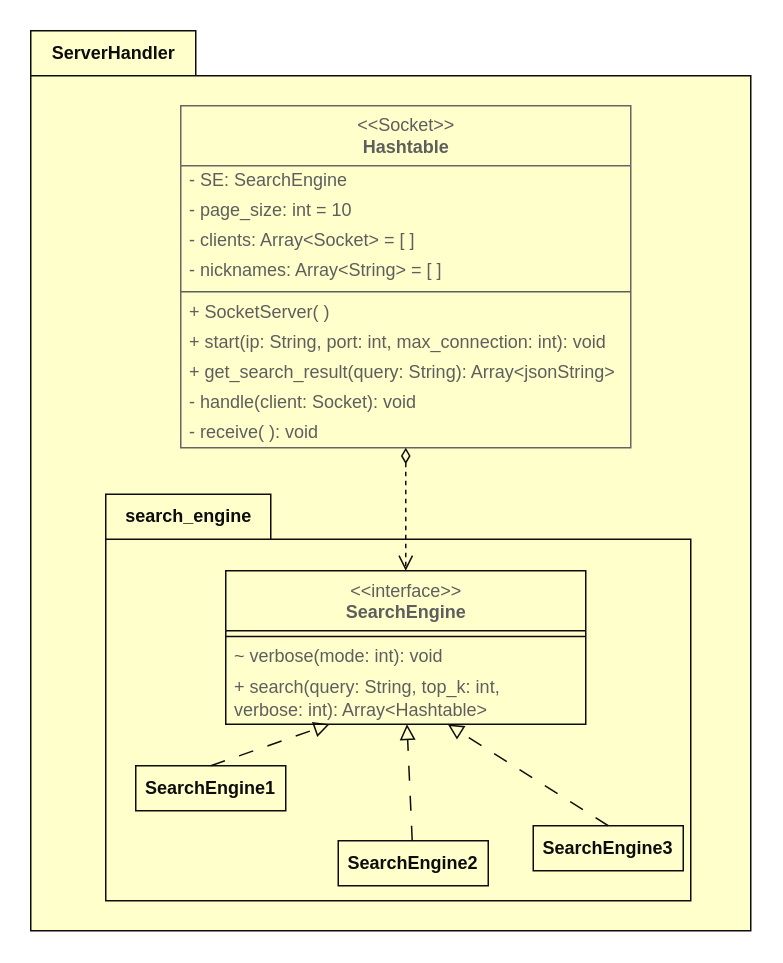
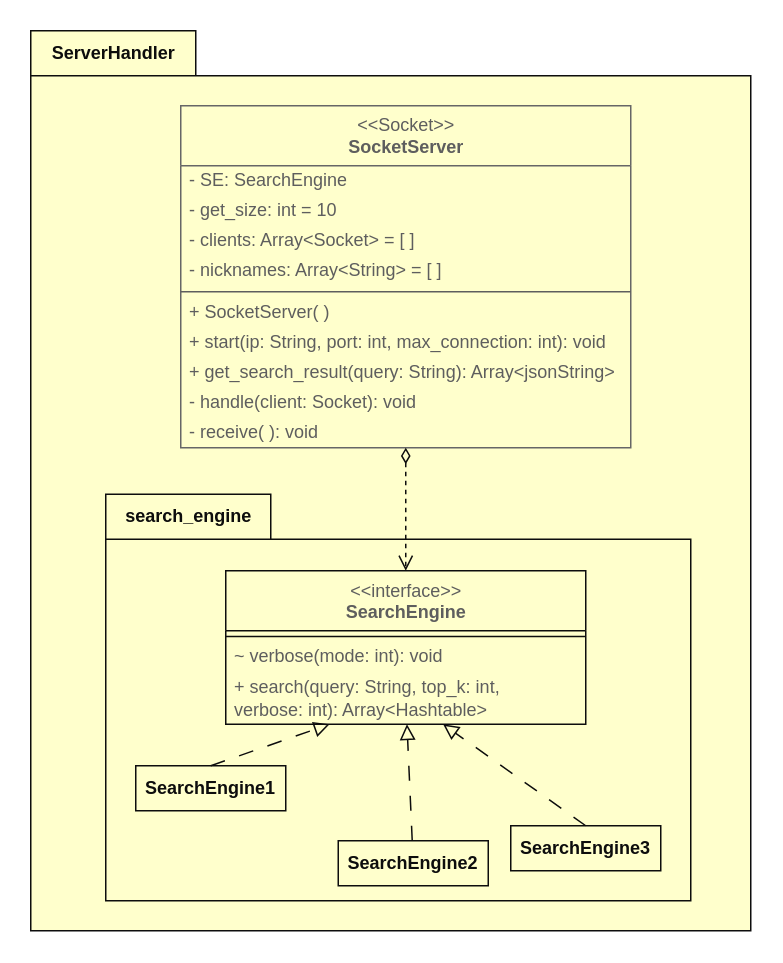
  <mxCell id="0" />
  <mxCell id="1" parent="0" />
  <mxCell id="2" value="ServerHandler" style="shape=folder;fontStyle=1;tabWidth=110;tabHeight=30;tabPosition=left;html=1;boundedLbl=1;labelInHeader=1;container=1;collapsible=0;rounded=0;shadow=0;glass=0;labelBorderColor=none;sketch=0;strokeColor=#0D0D0D;fontColor=#0D0D0D;fillColor=#FFFFCC;gradientColor=none;" vertex="1" parent="1"><mxGeometry x="20" y="20" width="480" height="600" as="geometry" /></mxCell>
  <mxCell id="3" value="" style="html=1;strokeColor=none;resizeWidth=1;resizeHeight=1;fillColor=none;part=1;connectable=0;allowArrows=0;deletable=0;rounded=0;shadow=0;glass=0;labelBorderColor=none;sketch=0;fontColor=#0D0D0D;" vertex="1" parent="2"><mxGeometry width="480" height="420" relative="1" as="geometry"><mxPoint y="30" as="offset" /></mxGeometry></mxCell>
  <mxCell id="4" value="search_engine" style="shape=folder;fontStyle=1;tabWidth=110;tabHeight=30;tabPosition=left;html=1;boundedLbl=1;labelInHeader=1;container=1;collapsible=0;rounded=0;shadow=0;glass=0;labelBorderColor=none;sketch=0;strokeColor=#0D0D0D;fontColor=#0D0D0D;fillColor=#FFFFCC;gradientColor=none;" vertex="1" parent="2"><mxGeometry x="50" y="309" width="390" height="271" as="geometry" /></mxCell>
  <mxCell id="5" value="" style="html=1;strokeColor=none;resizeWidth=1;resizeHeight=1;fillColor=none;part=1;connectable=0;allowArrows=0;deletable=0;rounded=0;shadow=0;glass=0;labelBorderColor=none;sketch=0;fontColor=#0D0D0D;" vertex="1" parent="4"><mxGeometry width="390" height="189.7" relative="1" as="geometry"><mxPoint y="30" as="offset" /></mxGeometry></mxCell>
- <mxCell id="6" value="&amp;lt;&amp;lt;Socket&amp;gt;&amp;gt;&lt;br&gt;&lt;b&gt;Hashtable&lt;/b&gt;" style="swimlane;fontStyle=0;align=center;verticalAlign=middle;childLayout=stackLayout;horizontal=1;startSize=40;horizontalStack=0;resizeParent=1;resizeParentMax=0;resizeLast=0;collapsible=0;marginBottom=0;html=1;strokeColor=#666666;fontColor=#5E5E5E;fillColor=#FFFFCC;" vertex="1" parent="2"><mxGeometry x="100" y="50" width="300" height="228" as="geometry" /></mxCell>
+ <mxCell id="6" value="&amp;lt;&amp;lt;Socket&amp;gt;&amp;gt;&lt;br&gt;&lt;b&gt;SocketServer&lt;/b&gt;" style="swimlane;fontStyle=0;align=center;verticalAlign=middle;childLayout=stackLayout;horizontal=1;startSize=40;horizontalStack=0;resizeParent=1;resizeParentMax=0;resizeLast=0;collapsible=0;marginBottom=0;html=1;strokeColor=#666666;fontColor=#5E5E5E;fillColor=#FFFFCC;" vertex="1" parent="2"><mxGeometry x="100" y="50" width="300" height="228" as="geometry" /></mxCell>
  <mxCell id="7" value="- SE: SearchEngine" style="text;html=1;strokeColor=none;fillColor=none;align=left;verticalAlign=middle;spacingLeft=4;spacingRight=4;overflow=hidden;rotatable=0;points=[[0,0.5],[1,0.5]];portConstraint=eastwest;fontColor=#5E5E5E;" vertex="1" parent="6"><mxGeometry y="40" width="300" height="20" as="geometry" /></mxCell>
- <mxCell id="8" value="- page_size: int = 10" style="text;html=1;strokeColor=none;fillColor=none;align=left;verticalAlign=middle;spacingLeft=4;spacingRight=4;overflow=hidden;rotatable=0;points=[[0,0.5],[1,0.5]];portConstraint=eastwest;fontColor=#5E5E5E;" vertex="1" parent="6"><mxGeometry y="60" width="300" height="20" as="geometry" /></mxCell>
+ <mxCell id="8" value="- get_size: int = 10" style="text;html=1;strokeColor=none;fillColor=none;align=left;verticalAlign=middle;spacingLeft=4;spacingRight=4;overflow=hidden;rotatable=0;points=[[0,0.5],[1,0.5]];portConstraint=eastwest;fontColor=#5E5E5E;" vertex="1" parent="6"><mxGeometry y="60" width="300" height="20" as="geometry" /></mxCell>
  <mxCell id="9" value="- clients: Array&amp;lt;Socket&amp;gt; = [ ]" style="text;html=1;strokeColor=none;fillColor=none;align=left;verticalAlign=middle;spacingLeft=4;spacingRight=4;overflow=hidden;rotatable=0;points=[[0,0.5],[1,0.5]];portConstraint=eastwest;fontColor=#5E5E5E;" vertex="1" parent="6"><mxGeometry y="80" width="300" height="20" as="geometry" /></mxCell>
  <mxCell id="10" value="- nicknames: Array&amp;lt;String&amp;gt; = [ ]" style="text;html=1;strokeColor=none;fillColor=none;align=left;verticalAlign=middle;spacingLeft=4;spacingRight=4;overflow=hidden;rotatable=0;points=[[0,0.5],[1,0.5]];portConstraint=eastwest;fontColor=#5E5E5E;" vertex="1" parent="6"><mxGeometry y="100" width="300" height="20" as="geometry" /></mxCell>
  <mxCell id="11" value="" style="line;strokeWidth=1;fillColor=none;align=left;verticalAlign=middle;spacingTop=-1;spacingLeft=3;spacingRight=3;rotatable=0;labelPosition=right;points=[];portConstraint=eastwest;strokeColor=#5E5E5E;fontColor=#5E5E5E;" vertex="1" parent="6"><mxGeometry y="120" width="300" height="8" as="geometry" /></mxCell>
  <mxCell id="12" value="+ SocketServer( )" style="text;html=1;strokeColor=none;fillColor=none;align=left;verticalAlign=middle;spacingLeft=4;spacingRight=4;overflow=hidden;rotatable=0;points=[[0,0.5],[1,0.5]];portConstraint=eastwest;fontColor=#5E5E5E;" vertex="1" parent="6"><mxGeometry y="128" width="300" height="20" as="geometry" /></mxCell>
  <mxCell id="13" value="+ start(ip: String, port: int, max_connection: int): void" style="text;html=1;strokeColor=none;fillColor=none;align=left;verticalAlign=middle;spacingLeft=4;spacingRight=4;overflow=hidden;rotatable=0;points=[[0,0.5],[1,0.5]];portConstraint=eastwest;fontColor=#5E5E5E;" vertex="1" parent="6"><mxGeometry y="148" width="300" height="20" as="geometry" /></mxCell>
  <mxCell id="14" value="+ get_search_result(query: String): Array&amp;lt;jsonString&amp;gt;" style="text;html=1;strokeColor=none;fillColor=none;align=left;verticalAlign=middle;spacingLeft=4;spacingRight=4;overflow=hidden;rotatable=0;points=[[0,0.5],[1,0.5]];portConstraint=eastwest;fontColor=#5E5E5E;" vertex="1" parent="6"><mxGeometry y="168" width="300" height="20" as="geometry" /></mxCell>
  <mxCell id="15" value="- handle(client: Socket): void" style="text;html=1;strokeColor=none;fillColor=none;align=left;verticalAlign=middle;spacingLeft=4;spacingRight=4;overflow=hidden;rotatable=0;points=[[0,0.5],[1,0.5]];portConstraint=eastwest;fontColor=#5E5E5E;" vertex="1" parent="6"><mxGeometry y="188" width="300" height="20" as="geometry" /></mxCell>
  <mxCell id="16" value="- receive( ): void" style="text;html=1;strokeColor=none;fillColor=none;align=left;verticalAlign=middle;spacingLeft=4;spacingRight=4;overflow=hidden;rotatable=0;points=[[0,0.5],[1,0.5]];portConstraint=eastwest;fontColor=#5E5E5E;" vertex="1" parent="6"><mxGeometry y="208" width="300" height="20" as="geometry" /></mxCell>
  <mxCell id="17" value="&amp;lt;&amp;lt;interface&amp;gt;&amp;gt;&lt;br&gt;&lt;b&gt;SearchEngine&lt;/b&gt;" style="swimlane;fontStyle=0;align=center;verticalAlign=top;childLayout=stackLayout;horizontal=1;startSize=40;horizontalStack=0;resizeParent=1;resizeParentMax=0;resizeLast=0;collapsible=0;marginBottom=0;html=1;fillColor=#FFFFCC;fontColor=#5E5E5E;strokeColor=#0D0D0D;rounded=0;" parent="1" vertex="1"><mxGeometry x="150" y="380" width="240" height="102.32" as="geometry" /></mxCell>
  <mxCell id="18" value="" style="line;strokeWidth=1;fillColor=none;align=left;verticalAlign=middle;spacingTop=-1;spacingLeft=3;spacingRight=3;rotatable=0;labelPosition=right;points=[];portConstraint=eastwest;strokeColor=#0D0D0D;fontColor=#5E5E5E;" parent="17" vertex="1"><mxGeometry y="40" width="240" height="7.68" as="geometry" /></mxCell>
  <mxCell id="19" value="~ verbose(mode: int): void" style="text;html=1;strokeColor=none;fillColor=none;align=left;verticalAlign=middle;spacingLeft=4;spacingRight=4;overflow=hidden;rotatable=0;points=[[0,0.5],[1,0.5]];portConstraint=eastwest;rounded=0;fontColor=#5E5E5E;" parent="17" vertex="1"><mxGeometry y="47.68" width="240" height="19.2" as="geometry" /></mxCell>
  <mxCell id="20" value="+ search(query: String, top_k: int, &lt;br&gt;verbose: int): Array&amp;lt;Hashtable&amp;gt;&amp;nbsp;" style="text;html=1;strokeColor=none;fillColor=none;align=left;verticalAlign=middle;spacingLeft=4;spacingRight=4;overflow=hidden;rotatable=0;points=[[0,0.5],[1,0.5]];portConstraint=eastwest;rounded=0;fontColor=#5E5E5E;" parent="17" vertex="1"><mxGeometry y="66.88" width="240" height="35.44" as="geometry" /></mxCell>
  <mxCell id="21" value="&lt;b&gt;SearchEngine1&lt;/b&gt;" style="rounded=0;whiteSpace=wrap;html=1;labelBorderColor=none;fillColor=#FFFFCC;gradientColor=none;fontColor=#0D0D0D;glass=0;shadow=0;strokeColor=#0D0D0D;" vertex="1" parent="1"><mxGeometry x="90" y="510" width="100" height="30" as="geometry" /></mxCell>
  <mxCell id="22" value="&lt;b&gt;SearchEngine2&lt;/b&gt;" style="rounded=0;whiteSpace=wrap;html=1;labelBorderColor=none;fillColor=#FFFFCC;gradientColor=none;fontColor=#0D0D0D;glass=0;shadow=0;strokeColor=#0D0D0D;" vertex="1" parent="1"><mxGeometry x="225" y="560" width="100" height="30" as="geometry" /></mxCell>
- <mxCell id="23" value="&lt;b&gt;SearchEngine3&lt;/b&gt;" style="rounded=0;whiteSpace=wrap;html=1;labelBorderColor=none;fillColor=#FFFFCC;gradientColor=none;fontColor=#0D0D0D;glass=0;shadow=0;strokeColor=#0D0D0D;" vertex="1" parent="1"><mxGeometry x="355" y="550" width="100" height="30" as="geometry" /></mxCell>
+ <mxCell id="23" value="&lt;b&gt;SearchEngine3&lt;/b&gt;" style="rounded=0;whiteSpace=wrap;html=1;labelBorderColor=none;fillColor=#FFFFCC;gradientColor=none;fontColor=#0D0D0D;glass=0;shadow=0;strokeColor=#0D0D0D;" vertex="1" parent="1"><mxGeometry x="340" y="550" width="100" height="30" as="geometry" /></mxCell>
  <mxCell id="24" value="" style="endArrow=block;startArrow=none;endFill=0;startFill=0;endSize=8;html=1;verticalAlign=bottom;dashed=1;labelBackgroundColor=none;dashPattern=10 10;fontColor=#0D0D0D;strokeColor=#0D0D0D;rounded=0;exitX=0.5;exitY=0;exitDx=0;exitDy=0;" edge="1" parent="1" source="23" target="20"><mxGeometry x="0.298" y="-22" width="160" relative="1" as="geometry"><mxPoint x="254.22" y="510" as="sourcePoint" /><mxPoint x="150" y="570" as="targetPoint" /><mxPoint as="offset" /></mxGeometry></mxCell>
  <mxCell id="25" value="" style="endArrow=block;startArrow=none;endFill=0;startFill=0;endSize=8;html=1;verticalAlign=bottom;dashed=1;labelBackgroundColor=none;dashPattern=10 10;fontColor=#0D0D0D;strokeColor=#0D0D0D;rounded=0;" edge="1" parent="1" source="22" target="20"><mxGeometry x="0.298" y="-22" width="160" relative="1" as="geometry"><mxPoint x="400" y="560" as="sourcePoint" /><mxPoint x="307.36" y="500" as="targetPoint" /><mxPoint as="offset" /></mxGeometry></mxCell>
  <mxCell id="26" value="" style="endArrow=block;startArrow=none;endFill=0;startFill=0;endSize=8;html=1;verticalAlign=bottom;dashed=1;labelBackgroundColor=none;dashPattern=10 10;fontColor=#0D0D0D;strokeColor=#0D0D0D;rounded=0;exitX=0.5;exitY=0;exitDx=0;exitDy=0;" edge="1" parent="1" source="21" target="20"><mxGeometry x="0.298" y="-22" width="160" relative="1" as="geometry"><mxPoint x="280" y="560" as="sourcePoint" /><mxPoint x="280" y="500" as="targetPoint" /><mxPoint as="offset" /></mxGeometry></mxCell>
  <mxCell id="27" value="" style="endArrow=open;startArrow=diamondThin;endFill=0;startFill=0;html=1;verticalAlign=bottom;labelBackgroundColor=none;strokeWidth=1;startSize=8;endSize=8;rounded=0;strokeColor=#0D0D0D;fontColor=#0D0D0D;entryX=0.5;entryY=0;entryDx=0;entryDy=0;dashed=1;" edge="1" parent="1" source="16" target="17"><mxGeometry width="160" relative="1" as="geometry"><mxPoint x="160" y="360" as="sourcePoint" /><mxPoint x="320" y="360" as="targetPoint" /></mxGeometry></mxCell>
